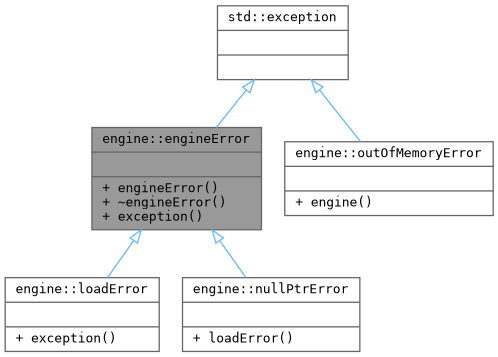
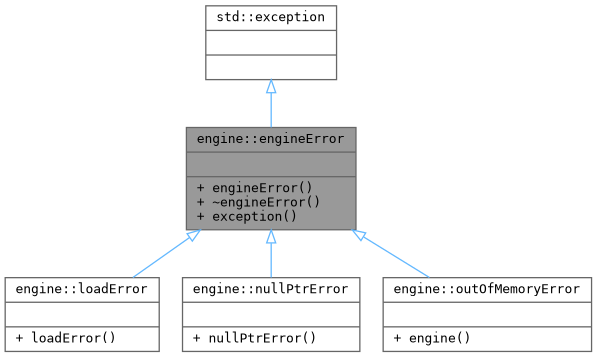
  digraph {
    fontname="DejaVu Sans Mono"
    node [color=gray40 fillcolor=white fontname="DejaVu Sans Mono" fontsize=10 shape=record style=filled]
    edge [arrowtail=onormal color=steelblue1 dir=back fontname="DejaVu Sans Mono" fontsize=10 labelfontname=Helvetica labelfontsize=10 style=solid]
    n1 [fillcolor=grey60 fontcolor=black height=0.2 label="{engine::engineError\n||+ engineError()\l+ ~engineError()\l+ exception()\l}" width=0.4]
-   n2 [height=0.2 label="{engine::loadError\n||+ exception()\l}" width=0.4]
-   n3 [height=0.2 label="{engine::nullPtrError\n||+ loadError()\l}" width=0.4]
+   n2 [height=0.2 label="{engine::loadError\n||+ loadError()\l}" width=0.4]
+   n3 [height=0.2 label="{engine::nullPtrError\n||+ nullPtrError()\l}" width=0.4]
    n4 [height=0.2 label="{engine::outOfMemoryError\n||+ engine()\l}" width=0.4]
    n5 [height=0.2 label="{std::exception\n||}" width=0.4]
    n1 -> n2
    n1 -> n3
-   n5 -> n4
+   n1 -> n4
    n5 -> n1
  }
